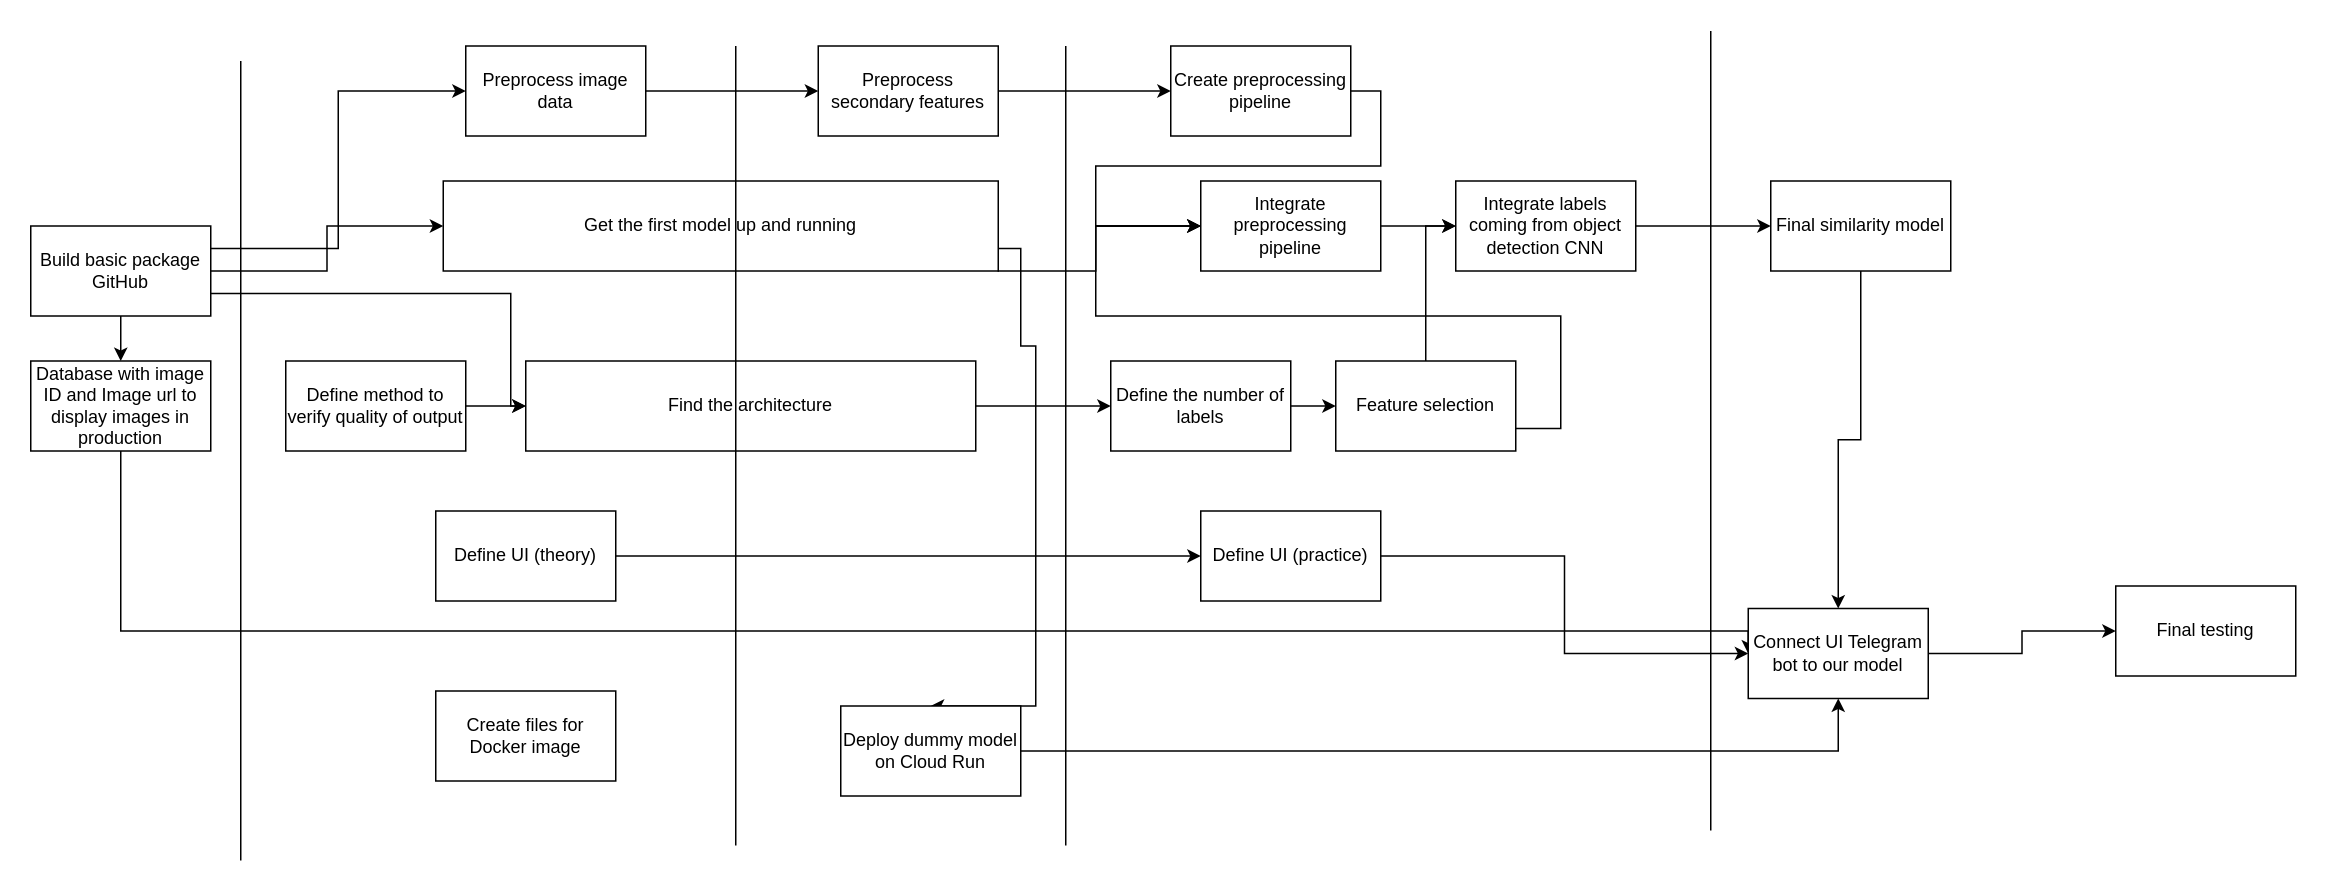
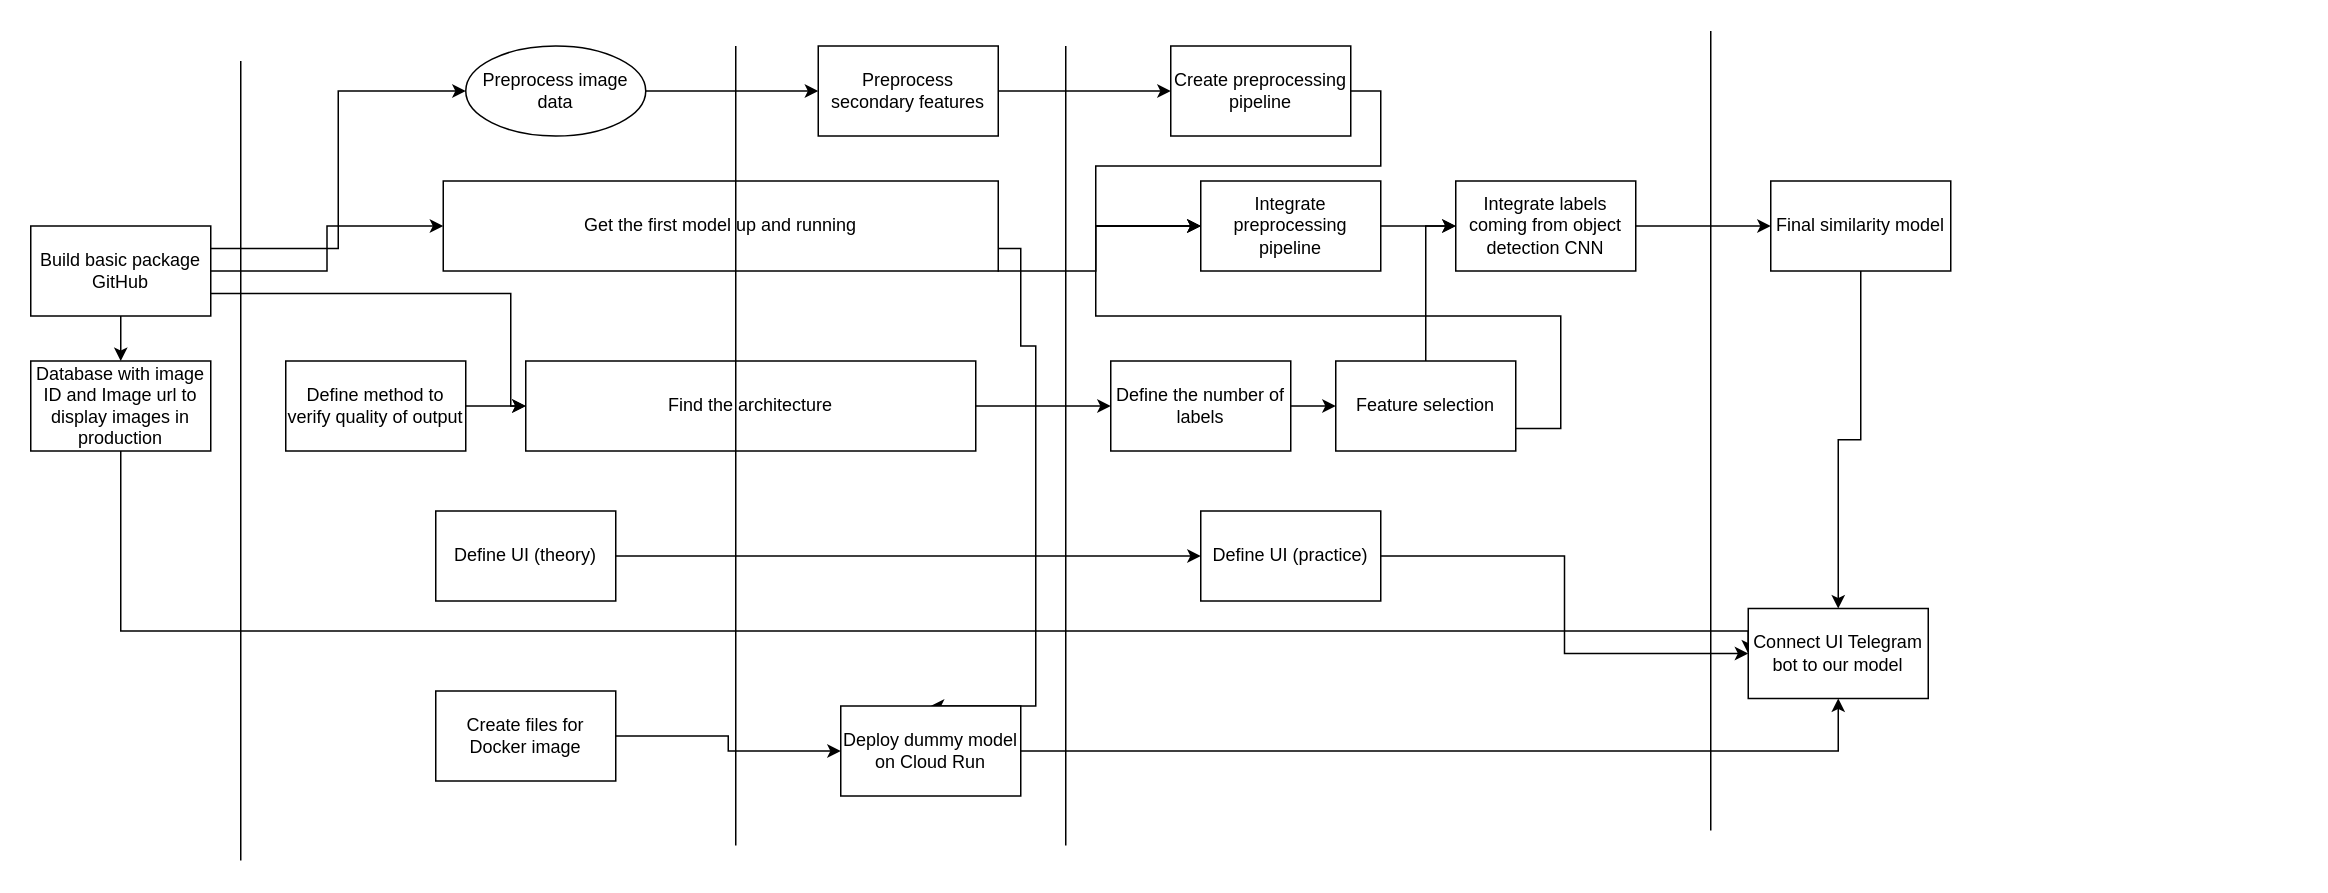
  <mxCell id="0" />
  <mxCell id="1" parent="0" />
  <mxCell id="2" style="edgeStyle=orthogonalEdgeStyle;rounded=0;orthogonalLoop=1;jettySize=auto;html=1;exitX=0.5;exitY=1;exitDx=0;exitDy=0;entryX=0;entryY=0.5;entryDx=0;entryDy=0;" edge="1" parent="1" source="3" target="33"><mxGeometry relative="1" as="geometry"><Array as="points"><mxPoint x="80" y="420" /></Array></mxGeometry></mxCell>
  <mxCell id="3" value="Database with image ID and Image url to display images in production" style="rounded=0;whiteSpace=wrap;html=1;" vertex="1" parent="1"><mxGeometry x="20" y="240" width="120" height="60" as="geometry" /></mxCell>
  <mxCell id="4" style="edgeStyle=orthogonalEdgeStyle;rounded=0;orthogonalLoop=1;jettySize=auto;html=1;exitX=1;exitY=0.5;exitDx=0;exitDy=0;" edge="1" parent="1" source="5" target="7"><mxGeometry relative="1" as="geometry" /></mxCell>
- <mxCell id="5" value="Preprocess image data" style="rounded=0;whiteSpace=wrap;html=1;" vertex="1" parent="1"><mxGeometry x="310" y="30" width="120" height="60" as="geometry" /></mxCell>
+ <mxCell id="5" value="Preprocess image data" style="ellipse;whiteSpace=wrap;html=1;" vertex="1" parent="1"><mxGeometry x="310" y="30" width="120" height="60" as="geometry" /></mxCell>
  <mxCell id="6" style="edgeStyle=orthogonalEdgeStyle;rounded=0;orthogonalLoop=1;jettySize=auto;html=1;exitX=1;exitY=0.5;exitDx=0;exitDy=0;entryX=0;entryY=0.5;entryDx=0;entryDy=0;" edge="1" parent="1" source="7" target="9"><mxGeometry relative="1" as="geometry" /></mxCell>
  <mxCell id="7" value="Preprocess secondary features" style="rounded=0;whiteSpace=wrap;html=1;" vertex="1" parent="1"><mxGeometry x="545" y="30" width="120" height="60" as="geometry" /></mxCell>
  <mxCell id="8" style="edgeStyle=orthogonalEdgeStyle;rounded=0;orthogonalLoop=1;jettySize=auto;html=1;exitX=1;exitY=0.5;exitDx=0;exitDy=0;entryX=0;entryY=0.5;entryDx=0;entryDy=0;" edge="1" parent="1" source="9" target="22"><mxGeometry relative="1" as="geometry"><Array as="points"><mxPoint x="920" y="60" /><mxPoint x="920" y="110" /><mxPoint x="730" y="110" /><mxPoint x="730" y="150" /></Array></mxGeometry></mxCell>
  <mxCell id="9" value="Create preprocessing pipeline" style="rounded=0;whiteSpace=wrap;html=1;" vertex="1" parent="1"><mxGeometry x="780" y="30" width="120" height="60" as="geometry" /></mxCell>
  <mxCell id="10" style="edgeStyle=orthogonalEdgeStyle;rounded=0;orthogonalLoop=1;jettySize=auto;html=1;exitX=1;exitY=0.5;exitDx=0;exitDy=0;entryX=0;entryY=0.5;entryDx=0;entryDy=0;" edge="1" parent="1" source="11" target="14"><mxGeometry relative="1" as="geometry" /></mxCell>
  <mxCell id="11" value="Define the number of labels" style="rounded=0;whiteSpace=wrap;html=1;" vertex="1" parent="1"><mxGeometry x="740" y="240" width="120" height="60" as="geometry" /></mxCell>
  <mxCell id="12" style="edgeStyle=orthogonalEdgeStyle;rounded=0;orthogonalLoop=1;jettySize=auto;html=1;exitX=1;exitY=0.75;exitDx=0;exitDy=0;entryX=0;entryY=0.5;entryDx=0;entryDy=0;" edge="1" parent="1" source="14" target="22"><mxGeometry relative="1" as="geometry"><Array as="points"><mxPoint x="1040" y="285" /><mxPoint x="1040" y="210" /><mxPoint x="730" y="210" /><mxPoint x="730" y="150" /></Array></mxGeometry></mxCell>
  <mxCell id="13" style="edgeStyle=orthogonalEdgeStyle;rounded=0;orthogonalLoop=1;jettySize=auto;html=1;exitX=0.5;exitY=0;exitDx=0;exitDy=0;entryX=0;entryY=0.5;entryDx=0;entryDy=0;" edge="1" parent="1" source="14" target="42"><mxGeometry relative="1" as="geometry"><Array as="points"><mxPoint x="950" y="150" /></Array></mxGeometry></mxCell>
  <mxCell id="14" value="Feature selection" style="rounded=0;whiteSpace=wrap;html=1;" vertex="1" parent="1"><mxGeometry x="890" y="240" width="120" height="60" as="geometry" /></mxCell>
  <mxCell id="15" style="edgeStyle=orthogonalEdgeStyle;rounded=0;orthogonalLoop=1;jettySize=auto;html=1;exitX=1;exitY=0.5;exitDx=0;exitDy=0;entryX=0;entryY=0.5;entryDx=0;entryDy=0;" edge="1" parent="1" source="16" target="11"><mxGeometry relative="1" as="geometry" /></mxCell>
  <mxCell id="16" value="Find the architecture" style="rounded=0;whiteSpace=wrap;html=1;" vertex="1" parent="1"><mxGeometry x="350" y="240" width="300" height="60" as="geometry" /></mxCell>
  <mxCell id="17" style="edgeStyle=orthogonalEdgeStyle;rounded=0;orthogonalLoop=1;jettySize=auto;html=1;exitX=1;exitY=0.5;exitDx=0;exitDy=0;entryX=0;entryY=0.5;entryDx=0;entryDy=0;" edge="1" parent="1" source="18" target="16"><mxGeometry relative="1" as="geometry"><Array as="points"><mxPoint x="340" y="270" /><mxPoint x="340" y="270" /></Array></mxGeometry></mxCell>
  <mxCell id="18" value="Define method to verify quality of output" style="rounded=0;whiteSpace=wrap;html=1;" vertex="1" parent="1"><mxGeometry x="190" y="240" width="120" height="60" as="geometry" /></mxCell>
  <mxCell id="19" style="edgeStyle=orthogonalEdgeStyle;rounded=0;orthogonalLoop=1;jettySize=auto;html=1;exitX=1;exitY=0.75;exitDx=0;exitDy=0;entryX=0.5;entryY=0;entryDx=0;entryDy=0;" edge="1" parent="1" source="21" target="31"><mxGeometry relative="1" as="geometry"><Array as="points"><mxPoint x="680" y="165" /><mxPoint x="680" y="230" /><mxPoint x="690" y="230" /><mxPoint x="690" y="470" /></Array></mxGeometry></mxCell>
  <mxCell id="20" style="edgeStyle=orthogonalEdgeStyle;rounded=0;orthogonalLoop=1;jettySize=auto;html=1;exitX=1;exitY=0.5;exitDx=0;exitDy=0;entryX=0;entryY=0.5;entryDx=0;entryDy=0;" edge="1" parent="1" source="21" target="22"><mxGeometry relative="1" as="geometry"><Array as="points"><mxPoint x="665" y="180" /><mxPoint x="730" y="180" /><mxPoint x="730" y="150" /></Array></mxGeometry></mxCell>
  <mxCell id="21" value="Get the first model up and running" style="rounded=0;whiteSpace=wrap;html=1;" vertex="1" parent="1"><mxGeometry x="295" y="120" width="370" height="60" as="geometry" /></mxCell>
  <mxCell id="22" value="Integrate preprocessing pipeline" style="rounded=0;whiteSpace=wrap;html=1;" vertex="1" parent="1"><mxGeometry x="800" y="120" width="120" height="60" as="geometry" /></mxCell>
  <mxCell id="23" style="edgeStyle=orthogonalEdgeStyle;rounded=0;orthogonalLoop=1;jettySize=auto;html=1;exitX=0.5;exitY=1;exitDx=0;exitDy=0;entryX=0.5;entryY=0;entryDx=0;entryDy=0;" edge="1" parent="1" source="27" target="3"><mxGeometry relative="1" as="geometry" /></mxCell>
  <mxCell id="24" style="edgeStyle=orthogonalEdgeStyle;rounded=0;orthogonalLoop=1;jettySize=auto;html=1;exitX=1;exitY=0.25;exitDx=0;exitDy=0;entryX=0;entryY=0.5;entryDx=0;entryDy=0;" edge="1" parent="1" source="27" target="5"><mxGeometry relative="1" as="geometry" /></mxCell>
  <mxCell id="25" style="edgeStyle=orthogonalEdgeStyle;rounded=0;orthogonalLoop=1;jettySize=auto;html=1;exitX=1;exitY=0.75;exitDx=0;exitDy=0;entryX=0;entryY=0.5;entryDx=0;entryDy=0;" edge="1" parent="1" source="27" target="16"><mxGeometry relative="1" as="geometry"><Array as="points"><mxPoint x="340" y="195" /><mxPoint x="340" y="270" /></Array></mxGeometry></mxCell>
  <mxCell id="26" style="edgeStyle=orthogonalEdgeStyle;rounded=0;orthogonalLoop=1;jettySize=auto;html=1;exitX=1;exitY=0.5;exitDx=0;exitDy=0;entryX=0;entryY=0.5;entryDx=0;entryDy=0;" edge="1" parent="1" source="27" target="21"><mxGeometry relative="1" as="geometry" /></mxCell>
  <mxCell id="27" value="Build basic package GitHub" style="rounded=0;whiteSpace=wrap;html=1;" vertex="1" parent="1"><mxGeometry x="20" y="150" width="120" height="60" as="geometry" /></mxCell>
  <mxCell id="28" style="edgeStyle=orthogonalEdgeStyle;rounded=0;orthogonalLoop=1;jettySize=auto;html=1;exitX=1;exitY=0.5;exitDx=0;exitDy=0;entryX=0;entryY=0.5;entryDx=0;entryDy=0;" edge="1" parent="1" source="29" target="40"><mxGeometry relative="1" as="geometry" /></mxCell>
  <mxCell id="29" value="Define UI (theory)" style="rounded=0;whiteSpace=wrap;html=1;" vertex="1" parent="1"><mxGeometry x="290" y="340" width="120" height="60" as="geometry" /></mxCell>
  <mxCell id="30" style="edgeStyle=orthogonalEdgeStyle;rounded=0;orthogonalLoop=1;jettySize=auto;html=1;exitX=1;exitY=0.5;exitDx=0;exitDy=0;entryX=0.5;entryY=1;entryDx=0;entryDy=0;" edge="1" parent="1" source="31" target="33"><mxGeometry relative="1" as="geometry" /></mxCell>
  <mxCell id="31" value="Deploy dummy model on Cloud Run" style="rounded=0;whiteSpace=wrap;html=1;" vertex="1" parent="1"><mxGeometry x="560" y="470" width="120" height="60" as="geometry" /></mxCell>
- <mxCell id="32" style="edgeStyle=orthogonalEdgeStyle;rounded=0;orthogonalLoop=1;jettySize=auto;html=1;exitX=1;exitY=0.5;exitDx=0;exitDy=0;entryX=0;entryY=0.5;entryDx=0;entryDy=0;" edge="1" parent="1" source="33" target="34"><mxGeometry relative="1" as="geometry" /></mxCell>
  <mxCell id="33" value="Connect UI Telegram bot to our model" style="rounded=0;whiteSpace=wrap;html=1;" vertex="1" parent="1"><mxGeometry x="1165" y="405" width="120" height="60" as="geometry" /></mxCell>
- <mxCell id="34" value="Final testing" style="rounded=0;whiteSpace=wrap;html=1;" vertex="1" parent="1"><mxGeometry x="1410" y="390" width="120" height="60" as="geometry" /></mxCell>
+ <mxCell id="35" style="edgeStyle=orthogonalEdgeStyle;rounded=0;orthogonalLoop=1;jettySize=auto;html=1;exitX=1;exitY=0.5;exitDx=0;exitDy=0;entryX=0;entryY=0.5;entryDx=0;entryDy=0;" edge="1" parent="1" source="36" target="31"><mxGeometry relative="1" as="geometry" /></mxCell>
  <mxCell id="36" value="Create files for Docker image" style="rounded=0;whiteSpace=wrap;html=1;" vertex="1" parent="1"><mxGeometry x="290" y="460" width="120" height="60" as="geometry" /></mxCell>
  <mxCell id="37" style="edgeStyle=orthogonalEdgeStyle;rounded=0;orthogonalLoop=1;jettySize=auto;html=1;exitX=0.5;exitY=1;exitDx=0;exitDy=0;" edge="1" parent="1" source="38" target="33"><mxGeometry relative="1" as="geometry" /></mxCell>
  <mxCell id="38" value="Final similarity model" style="rounded=0;whiteSpace=wrap;html=1;" vertex="1" parent="1"><mxGeometry x="1180" y="120" width="120" height="60" as="geometry" /></mxCell>
  <mxCell id="39" style="edgeStyle=orthogonalEdgeStyle;rounded=0;orthogonalLoop=1;jettySize=auto;html=1;exitX=1;exitY=0.5;exitDx=0;exitDy=0;entryX=0;entryY=0.5;entryDx=0;entryDy=0;" edge="1" parent="1" source="40" target="33"><mxGeometry relative="1" as="geometry" /></mxCell>
  <mxCell id="40" value="Define UI (practice)" style="rounded=0;whiteSpace=wrap;html=1;" vertex="1" parent="1"><mxGeometry x="800" y="340" width="120" height="60" as="geometry" /></mxCell>
  <mxCell id="41" style="edgeStyle=orthogonalEdgeStyle;rounded=0;orthogonalLoop=1;jettySize=auto;html=1;exitX=1;exitY=0.5;exitDx=0;exitDy=0;entryX=0;entryY=0.5;entryDx=0;entryDy=0;" edge="1" parent="1" source="42" target="38"><mxGeometry relative="1" as="geometry" /></mxCell>
  <mxCell id="42" value="Integrate labels coming from object detection CNN" style="rounded=0;whiteSpace=wrap;html=1;" vertex="1" parent="1"><mxGeometry x="970" y="120" width="120" height="60" as="geometry" /></mxCell>
  <mxCell id="43" style="edgeStyle=orthogonalEdgeStyle;rounded=0;orthogonalLoop=1;jettySize=auto;html=1;exitX=1;exitY=0.5;exitDx=0;exitDy=0;entryX=0;entryY=0.5;entryDx=0;entryDy=0;" edge="1" parent="1" source="22" target="42"><mxGeometry relative="1" as="geometry"><mxPoint x="920" y="150" as="sourcePoint" /><mxPoint x="1370" y="160" as="targetPoint" /></mxGeometry></mxCell>
  <mxCell id="44" value="" style="endArrow=none;html=1;" edge="1" parent="1"><mxGeometry width="50" height="50" relative="1" as="geometry"><mxPoint x="160" y="40" as="sourcePoint" /><mxPoint x="160" y="573" as="targetPoint" /></mxGeometry></mxCell>
  <mxCell id="45" value="" style="endArrow=none;html=1;" edge="1" parent="1"><mxGeometry width="50" height="50" relative="1" as="geometry"><mxPoint x="490" y="30" as="sourcePoint" /><mxPoint x="490" y="563" as="targetPoint" /></mxGeometry></mxCell>
  <mxCell id="46" value="" style="endArrow=none;html=1;" edge="1" parent="1"><mxGeometry width="50" height="50" relative="1" as="geometry"><mxPoint x="710" y="30" as="sourcePoint" /><mxPoint x="710" y="563" as="targetPoint" /></mxGeometry></mxCell>
  <mxCell id="47" value="" style="endArrow=none;html=1;" edge="1" parent="1"><mxGeometry width="50" height="50" relative="1" as="geometry"><mxPoint x="1140" y="20" as="sourcePoint" /><mxPoint x="1140" y="553" as="targetPoint" /></mxGeometry></mxCell>
